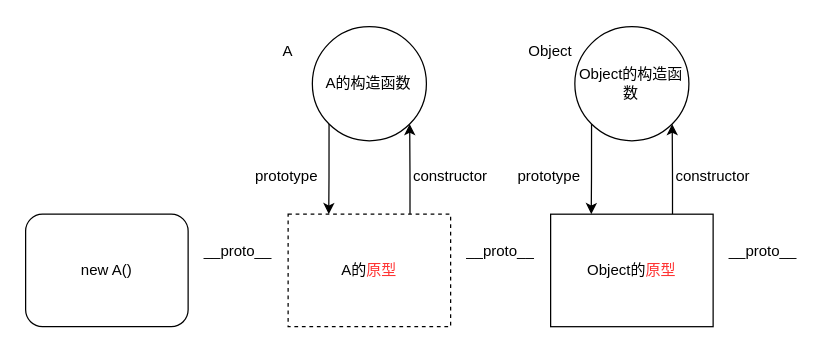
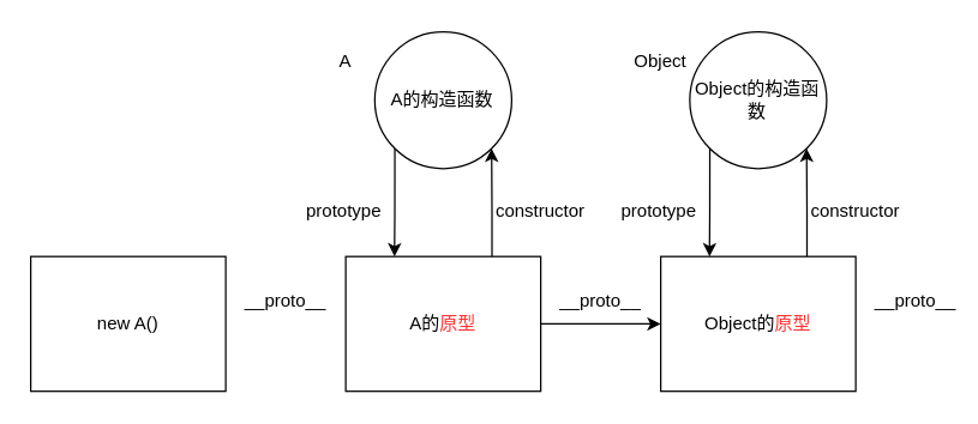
  <mxCell id="0" />
  <mxCell id="1" parent="0" />
  <mxCell id="2" style="edgeStyle=orthogonalEdgeStyle;rounded=0;orthogonalLoop=1;jettySize=auto;html=1;exitX=0;exitY=1;exitDx=0;exitDy=0;entryX=0.25;entryY=0;entryDx=0;entryDy=0;" edge="1" parent="1" source="3" target="10"><mxGeometry relative="1" as="geometry" /></mxCell>
  <mxCell id="3" value="&lt;span&gt;A的构造函数&lt;/span&gt;" style="ellipse;whiteSpace=wrap;html=1;aspect=fixed;" vertex="1" parent="1"><mxGeometry x="249.38" y="20.75" width="91.25" height="91.25" as="geometry" /></mxCell>
  <mxCell id="4" value="A" style="text;html=1;strokeColor=none;fillColor=none;align=center;verticalAlign=middle;whiteSpace=wrap;rounded=0;" vertex="1" parent="1"><mxGeometry x="210" y="30.75" width="40" height="20" as="geometry" /></mxCell>
  <mxCell id="5" value="constructor" style="text;html=1;strokeColor=none;fillColor=none;align=center;verticalAlign=middle;whiteSpace=wrap;rounded=0;" vertex="1" parent="1"><mxGeometry x="340" y="130.75" width="40" height="20" as="geometry" /></mxCell>
  <mxCell id="6" value="prototype" style="text;html=1;strokeColor=none;fillColor=none;align=center;verticalAlign=middle;whiteSpace=wrap;rounded=0;" vertex="1" parent="1"><mxGeometry x="209.38" y="130.75" width="40" height="20" as="geometry" /></mxCell>
- <mxCell id="7" value="new A()" style="whiteSpace=wrap;html=1;rounded=1;" vertex="1" parent="1"><mxGeometry x="20" y="170.75" width="130" height="90" as="geometry" /></mxCell>
+ <mxCell id="7" value="new A()" style="rounded=0;whiteSpace=wrap;html=1;" vertex="1" parent="1"><mxGeometry x="20" y="170.75" width="130" height="90" as="geometry" /></mxCell>
+ <mxCell id="8" style="edgeStyle=orthogonalEdgeStyle;rounded=0;orthogonalLoop=1;jettySize=auto;html=1;entryX=0;entryY=0.5;entryDx=0;entryDy=0;" edge="1" parent="1" source="10" target="12"><mxGeometry relative="1" as="geometry" /></mxCell>
  <mxCell id="9" style="edgeStyle=orthogonalEdgeStyle;rounded=0;orthogonalLoop=1;jettySize=auto;html=1;exitX=0.75;exitY=0;exitDx=0;exitDy=0;entryX=1;entryY=1;entryDx=0;entryDy=0;" edge="1" parent="1" source="10" target="3"><mxGeometry relative="1" as="geometry" /></mxCell>
- <mxCell id="10" value="A的&lt;font color=&quot;#ff3333&quot;&gt;原型&lt;/font&gt;" style="rounded=0;whiteSpace=wrap;html=1;dashed=1;" vertex="1" parent="1"><mxGeometry x="230" y="170.75" width="130" height="90" as="geometry" /></mxCell>
+ <mxCell id="10" value="A的&lt;font color=&quot;#ff3333&quot;&gt;原型&lt;/font&gt;" style="rounded=0;whiteSpace=wrap;html=1;" vertex="1" parent="1"><mxGeometry x="230" y="170.75" width="130" height="90" as="geometry" /></mxCell>
  <mxCell id="11" style="edgeStyle=orthogonalEdgeStyle;rounded=0;orthogonalLoop=1;jettySize=auto;html=1;exitX=0.75;exitY=0;exitDx=0;exitDy=0;entryX=1;entryY=1;entryDx=0;entryDy=0;" edge="1" parent="1" source="12" target="17"><mxGeometry relative="1" as="geometry" /></mxCell>
  <mxCell id="12" value="Object的&lt;span style=&quot;color: rgb(255 , 51 , 51)&quot;&gt;原型&lt;/span&gt;" style="rounded=0;whiteSpace=wrap;html=1;" vertex="1" parent="1"><mxGeometry x="440" y="170.75" width="130" height="90" as="geometry" /></mxCell>
  <mxCell id="13" value="__proto__" style="text;html=1;strokeColor=none;fillColor=none;align=center;verticalAlign=middle;whiteSpace=wrap;rounded=0;" vertex="1" parent="1"><mxGeometry x="170" y="190.75" width="40" height="20" as="geometry" /></mxCell>
  <mxCell id="14" value="__proto__" style="text;html=1;strokeColor=none;fillColor=none;align=center;verticalAlign=middle;whiteSpace=wrap;rounded=0;" vertex="1" parent="1"><mxGeometry x="380" y="190.75" width="40" height="20" as="geometry" /></mxCell>
  <mxCell id="15" value="__proto__" style="text;html=1;strokeColor=none;fillColor=none;align=center;verticalAlign=middle;whiteSpace=wrap;rounded=0;" vertex="1" parent="1"><mxGeometry x="590" y="190.75" width="40" height="20" as="geometry" /></mxCell>
  <mxCell id="16" style="edgeStyle=orthogonalEdgeStyle;rounded=0;orthogonalLoop=1;jettySize=auto;html=1;exitX=0;exitY=1;exitDx=0;exitDy=0;entryX=0.25;entryY=0;entryDx=0;entryDy=0;" edge="1" parent="1" source="17" target="12"><mxGeometry relative="1" as="geometry" /></mxCell>
  <mxCell id="17" value="Object的构造函数" style="ellipse;whiteSpace=wrap;html=1;aspect=fixed;" vertex="1" parent="1"><mxGeometry x="459.38" y="20.75" width="91.25" height="91.25" as="geometry" /></mxCell>
  <mxCell id="18" value="Object" style="text;html=1;strokeColor=none;fillColor=none;align=center;verticalAlign=middle;whiteSpace=wrap;rounded=0;" vertex="1" parent="1"><mxGeometry x="420" y="30.75" width="40" height="20" as="geometry" /></mxCell>
  <mxCell id="19" value="constructor" style="text;html=1;strokeColor=none;fillColor=none;align=center;verticalAlign=middle;whiteSpace=wrap;rounded=0;" vertex="1" parent="1"><mxGeometry x="550" y="130.75" width="40" height="20" as="geometry" /></mxCell>
  <mxCell id="20" value="prototype" style="text;html=1;strokeColor=none;fillColor=none;align=center;verticalAlign=middle;whiteSpace=wrap;rounded=0;" vertex="1" parent="1"><mxGeometry x="419.38" y="130.75" width="40" height="20" as="geometry" /></mxCell>
